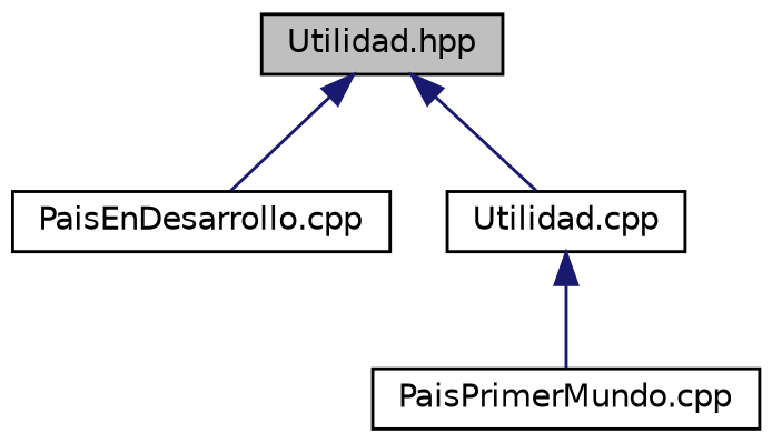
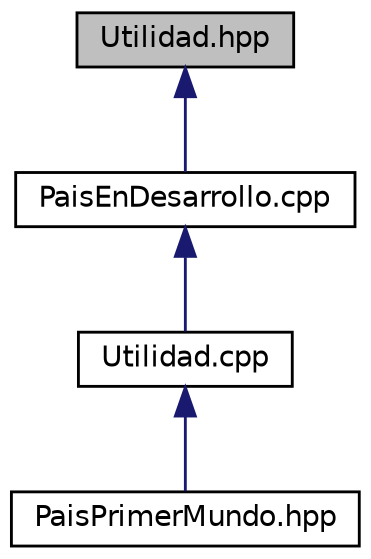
  digraph {
    node [color=black fillcolor=white fontname=Helvetica fontsize=10 shape=record style=filled]
    edge [color=midnightblue dir=back fontname=Helvetica fontsize=10 labelfontname=Helvetica labelfontsize=10 style=solid]
    n1 [fillcolor=grey75 fontcolor=black height=0.2 label="Utilidad.hpp" width=0.4]
    n2 [height=0.2 label="PaisEnDesarrollo.cpp" width=0.4]
    n3 [height=0.2 label="Utilidad.cpp" width=0.4]
-   n4 [height=0.2 label="PaisPrimerMundo.cpp" width=0.4]
+   n4 [height=0.2 label="PaisPrimerMundo.hpp" width=0.4]
    n1 -> n2
-   n1 -> n3
+   n2 -> n3
    n3 -> n4
  }
